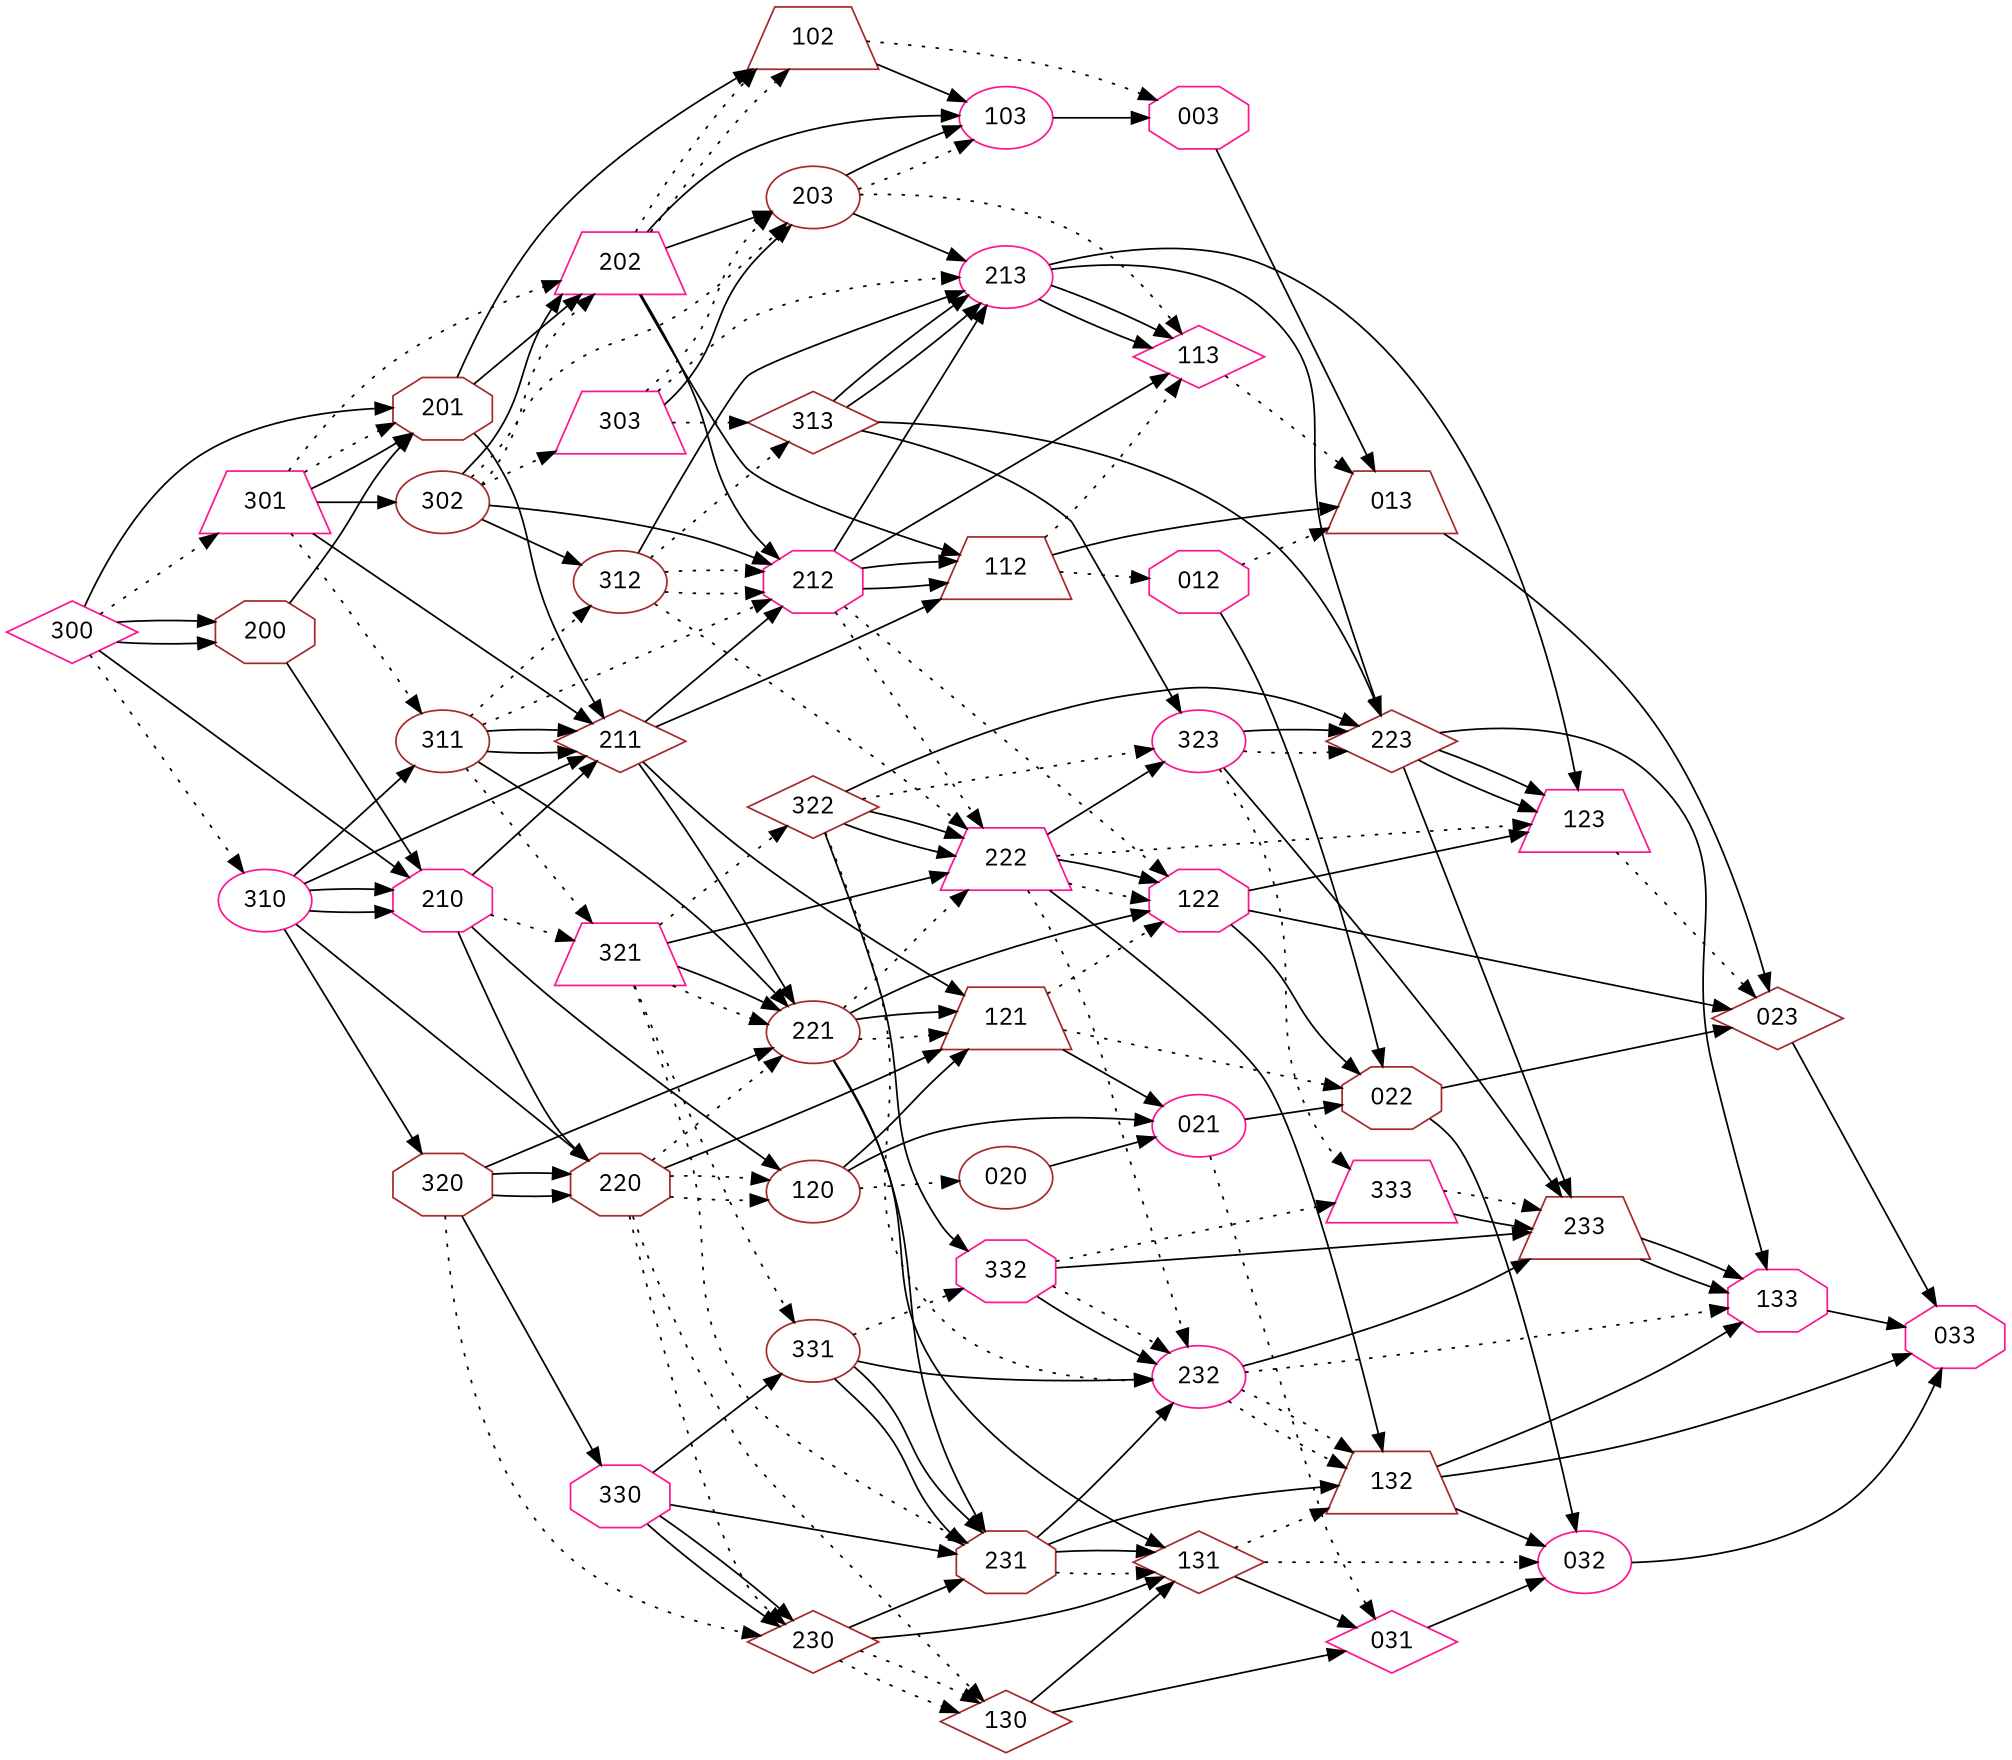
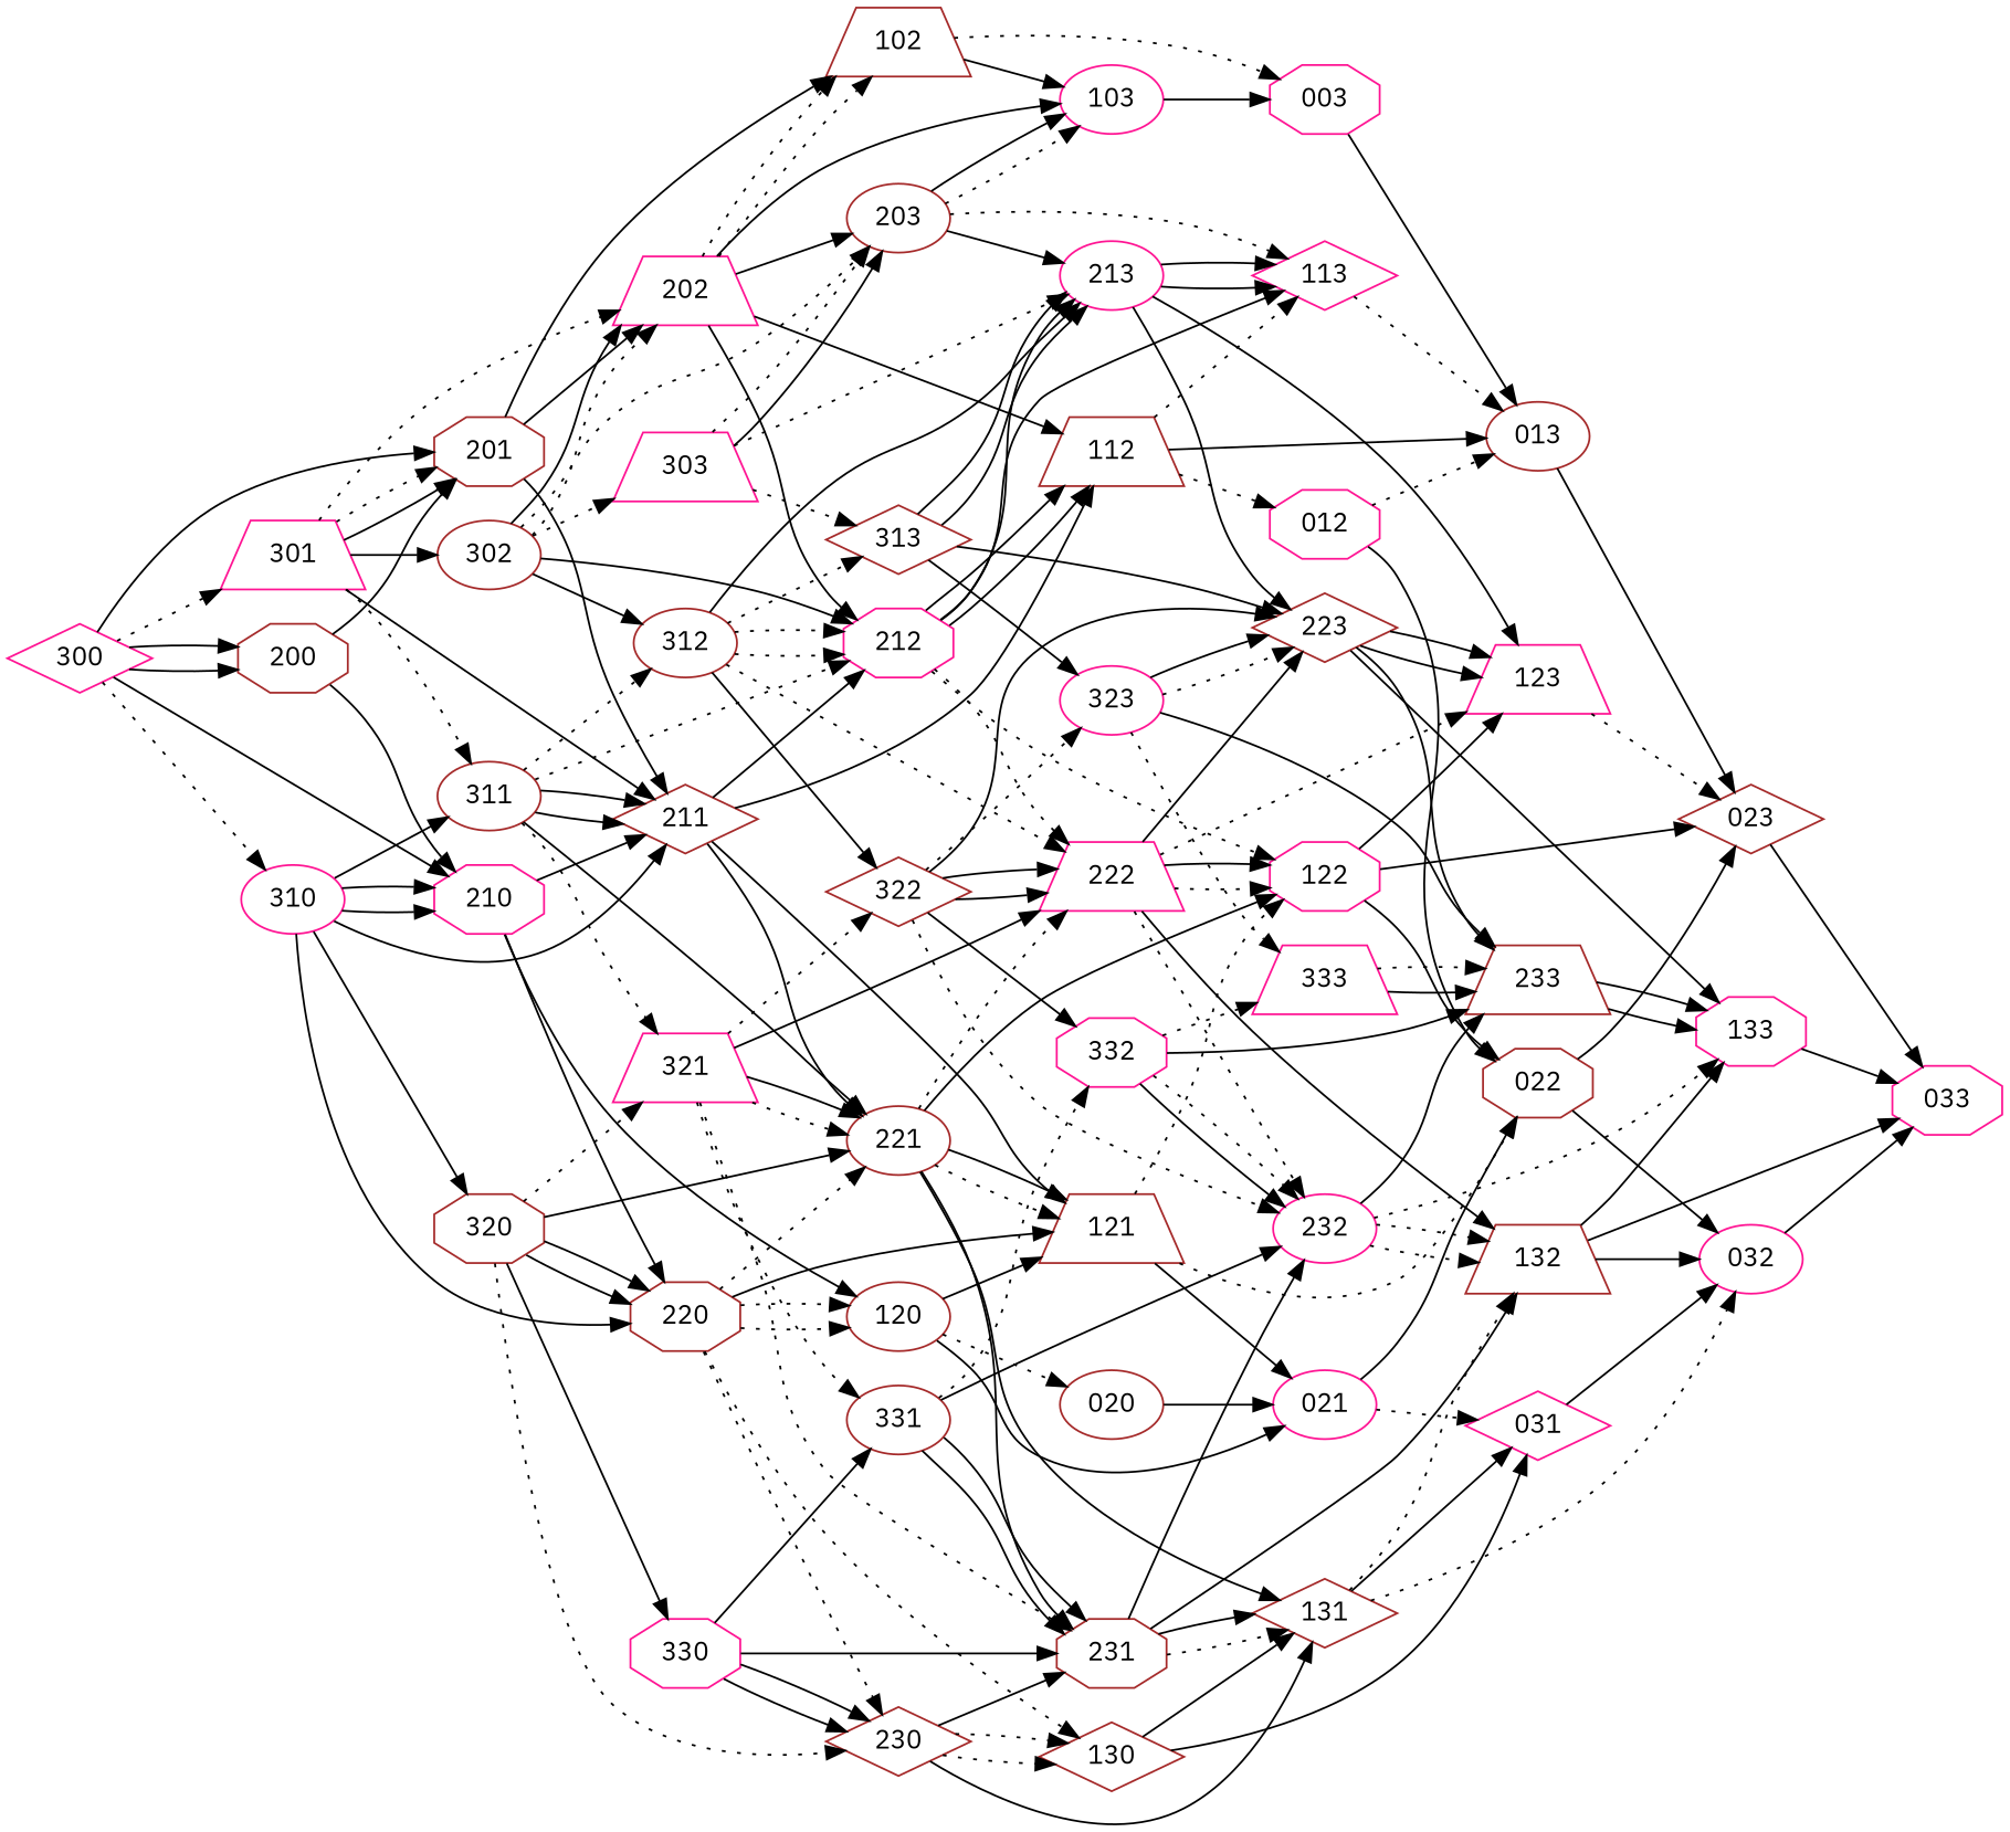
  digraph {
    fontname="IBM Plex Sans"
    rankdir=LR
    node [color=brown fontname="IBM Plex Sans" shape=octagon]
    edge [fontname="IBM Plex Sans" penwidth=1 style=dotted]
    n1 [color=deeppink label=003]
-   n2 [label=013 shape=trapezium]
+   n2 [label=013 shape=ellipse]
    n3 [color=deeppink label=012]
    n4 [label=022]
    n5 [label=023 shape=diamond]
    n6 [color=deeppink label=032 shape=ellipse]
    n7 [color=deeppink label=033]
    n8 [label=020 shape=ellipse]
    n9 [color=deeppink label=021 shape=ellipse]
    n10 [color=deeppink label=031 shape=diamond]
    n11 [label=102 shape=trapezium]
    n12 [color=deeppink label=103 shape=ellipse]
    n13 [label=112 shape=trapezium]
    n14 [color=deeppink label=113 shape=diamond]
    n15 [label=120 shape=ellipse]
    n16 [label=121 shape=trapezium]
    n17 [color=deeppink label=122]
    n18 [color=deeppink label=123 shape=trapezium]
    n19 [label=130 shape=diamond]
    n20 [label=131 shape=diamond]
    n21 [label=132 shape=trapezium]
    n22 [color=deeppink label=133]
    n23 [label=200]
    n24 [label=201]
    n25 [color=deeppink label=210]
    n26 [color=deeppink label=202 shape=trapezium]
    n27 [label=211 shape=diamond]
    n28 [label=220]
    n29 [label=203 shape=ellipse]
    n30 [color=deeppink label=212]
    n31 [label=221 shape=ellipse]
    n32 [color=deeppink label=213 shape=ellipse]
    n33 [color=deeppink label=222 shape=trapezium]
    n34 [label=223 shape=diamond]
    n35 [label=230 shape=diamond]
    n36 [label=231]
    n37 [color=deeppink label=232 shape=ellipse]
    n38 [label=233 shape=trapezium]
    n39 [color=deeppink label=300 shape=diamond]
    n40 [color=deeppink label=301 shape=trapezium]
    n41 [color=deeppink label=310 shape=ellipse]
    n42 [label=302 shape=ellipse]
    n43 [label=311 shape=ellipse]
    n44 [label=320]
    n45 [color=deeppink label=303 shape=trapezium]
    n46 [label=312 shape=ellipse]
    n47 [color=deeppink label=321 shape=trapezium]
    n48 [label=313 shape=diamond]
    n49 [label=322 shape=diamond]
    n50 [color=deeppink label=323 shape=ellipse]
    n51 [color=deeppink label=330]
    n52 [label=331 shape=ellipse]
    n53 [color=deeppink label=332]
    n54 [color=deeppink label=333 shape=trapezium]
    n1 -> n2 [style=bold]
    n2 -> n5 [style=solid]
    n3 -> n2
    n3 -> n4 [style=bold]
    n4 -> n5 [style=solid]
    n4 -> n6 [style=solid]
    n5 -> n7 [style=solid]
    n6 -> n7 [style=solid]
    n8 -> n9 [style=bold]
    n9 -> n4 [style=solid]
    n9 -> n10
    n10 -> n6 [style=solid]
    n11 -> n1
    n11 -> n12 [style=bold]
    n12 -> n1 [style=bold]
    n13 -> n2 [style=bold]
    n13 -> n3
    n13 -> n14
    n14 -> n2
    n15 -> n8
    n15 -> n9 [style=bold]
    n15 -> n16 [style=bold]
    n16 -> n4
    n16 -> n9 [style=bold]
    n16 -> n17
    n17 -> n4 [style=solid]
    n17 -> n5 [style=solid]
    n17 -> n18 [style=solid]
    n18 -> n5
    n19 -> n10 [style=bold]
    n19 -> n20 [style=bold]
    n20 -> n6
    n20 -> n10 [style=bold]
    n20 -> n21
    n21 -> n6 [style=bold]
    n21 -> n7 [style=solid]
    n21 -> n22 [style=bold]
    n22 -> n7 [style=bold]
    n23 -> n24 [style=bold]
    n23 -> n25 [style=solid]
    n24 -> n11 [style=bold]
    n24 -> n26 [style=solid]
    n24 -> n27 [style=solid]
    n25 -> n15 [style=bold]
    n25 -> n27 [style=bold]
    n25 -> n28 [style=bold]
    n26 -> n11
    n26 -> n11
    n26 -> n12 [style=solid]
    n26 -> n13 [style=solid]
    n26 -> n29 [style=bold]
    n26 -> n30 [style=solid]
    n27 -> n13 [style=bold]
    n27 -> n16 [style=bold]
    n27 -> n30 [style=bold]
    n27 -> n31 [style=bold]
    n28 -> n15
    n28 -> n15
    n28 -> n16 [style=solid]
    n28 -> n19
    n28 -> n31
    n28 -> n35
    n29 -> n12
    n29 -> n12 [style=bold]
    n29 -> n14
    n29 -> n32 [style=bold]
    n30 -> n13 [style=solid]
    n30 -> n13 [style=bold]
    n30 -> n14 [style=solid]
    n30 -> n17
    n30 -> n32 [style=bold]
    n30 -> n33
    n31 -> n16
    n31 -> n16 [style=solid]
    n31 -> n17 [style=bold]
    n31 -> n20 [style=bold]
    n31 -> n33
    n31 -> n36 [style=bold]
    n32 -> n14 [style=solid]
    n32 -> n14 [style=bold]
    n32 -> n18 [style=bold]
    n32 -> n34 [style=bold]
    n33 -> n17
    n33 -> n17 [style=solid]
    n33 -> n18
    n33 -> n21 [style=bold]
-   n33 -> n50 [style=bold]
+   n33 -> n34 [style=bold]
    n33 -> n37
    n34 -> n18 [style=bold]
    n34 -> n18 [style=solid]
    n34 -> n22 [style=bold]
    n34 -> n38 [style=solid]
    n35 -> n19
    n35 -> n19
    n35 -> n20 [style=solid]
    n35 -> n36 [style=bold]
    n36 -> n20
    n36 -> n20 [style=solid]
    n36 -> n21 [style=bold]
    n36 -> n37 [style=solid]
    n37 -> n21
    n37 -> n21
    n37 -> n22
    n37 -> n38 [style=bold]
    n38 -> n22 [style=solid]
    n38 -> n22 [style=bold]
    n39 -> n23 [style=bold]
    n39 -> n23 [style=solid]
    n39 -> n24 [style=bold]
    n39 -> n25 [style=solid]
    n39 -> n40
    n39 -> n41
    n40 -> n24 [style=solid]
    n40 -> n24
    n40 -> n26
    n40 -> n27 [style=bold]
    n40 -> n42 [style=solid]
    n40 -> n43
    n41 -> n25 [style=bold]
    n41 -> n25 [style=solid]
    n41 -> n27 [style=solid]
    n41 -> n28 [style=bold]
    n41 -> n43 [style=solid]
    n41 -> n44 [style=bold]
    n42 -> n26
    n42 -> n26 [style=solid]
    n42 -> n29
    n42 -> n30 [style=bold]
    n42 -> n45
    n42 -> n46 [style=solid]
    n43 -> n27 [style=solid]
    n43 -> n27 [style=bold]
    n43 -> n30
    n43 -> n31 [style=solid]
    n43 -> n46
    n43 -> n47
    n44 -> n28 [style=solid]
    n44 -> n28 [style=solid]
    n44 -> n31 [style=bold]
    n44 -> n35
-   n25 -> n47
+   n44 -> n47
    n44 -> n51 [style=bold]
    n45 -> n29 [style=bold]
    n45 -> n29
    n45 -> n32
    n45 -> n48
    n46 -> n30
    n46 -> n30
    n46 -> n32 [style=solid]
    n46 -> n33
    n46 -> n48
+   n46 -> n49 [style=solid]
    n47 -> n31
    n47 -> n31 [style=solid]
    n47 -> n33 [style=solid]
    n47 -> n36
    n47 -> n49
    n47 -> n52
    n48 -> n32 [style=bold]
    n48 -> n32 [style=solid]
    n48 -> n34 [style=bold]
    n48 -> n50 [style=solid]
    n49 -> n33 [style=bold]
    n49 -> n33 [style=bold]
    n49 -> n34 [style=solid]
    n49 -> n37
    n49 -> n50
    n49 -> n53 [style=bold]
    n50 -> n34
    n50 -> n34 [style=solid]
    n50 -> n38 [style=bold]
    n50 -> n54
    n51 -> n35 [style=solid]
    n51 -> n35 [style=solid]
    n51 -> n36 [style=solid]
    n51 -> n52 [style=solid]
    n52 -> n36 [style=bold]
    n52 -> n36 [style=solid]
    n52 -> n37 [style=bold]
    n52 -> n53
    n53 -> n37 [style=solid]
    n53 -> n37
    n53 -> n38 [style=bold]
    n53 -> n54
    n54 -> n38 [style=solid]
    n54 -> n38
  }
